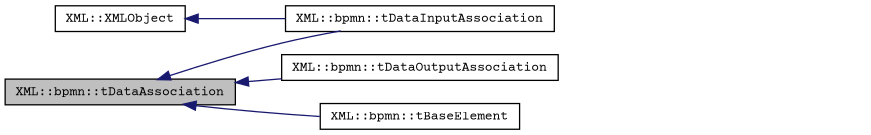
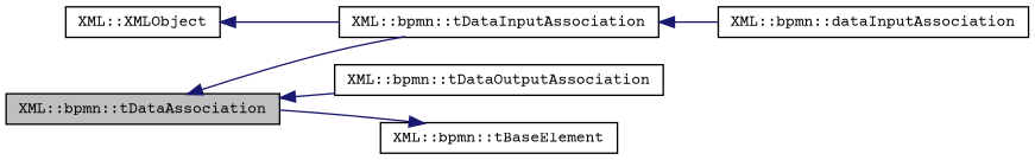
  digraph {
    fontname="Courier Prime"
    rankdir=LR
    node [color=black fillcolor=white fontname="Courier Prime" fontsize=10 shape=record style=filled]
    edge [color=midnightblue dir=back fontname="Courier Prime" fontsize=10 labelfontname=Helvetica labelfontsize=10 style=solid]
    n1 [fillcolor=grey75 fontcolor=black height=0.2 label="XML::bpmn::tDataAssociation" width=0.4]
    n2 [height=0.2 label="XML::bpmn::tDataInputAssociation" width=0.4]
    n3 [height=0.2 label="XML::bpmn::tDataOutputAssociation" width=0.4]
+   n4 [height=0.2 label="XML::bpmn::dataInputAssociation" width=0.4]
    n5 [height=0.2 label="XML::bpmn::tBaseElement" width=0.4]
    n6 [height=0.2 label="XML::XMLObject" width=0.4]
    n1 -> n2
    n1 -> n3
-   n1 -> n5
+   n2 -> n4
+   n5 -> n1
    n6 -> n2
  }
